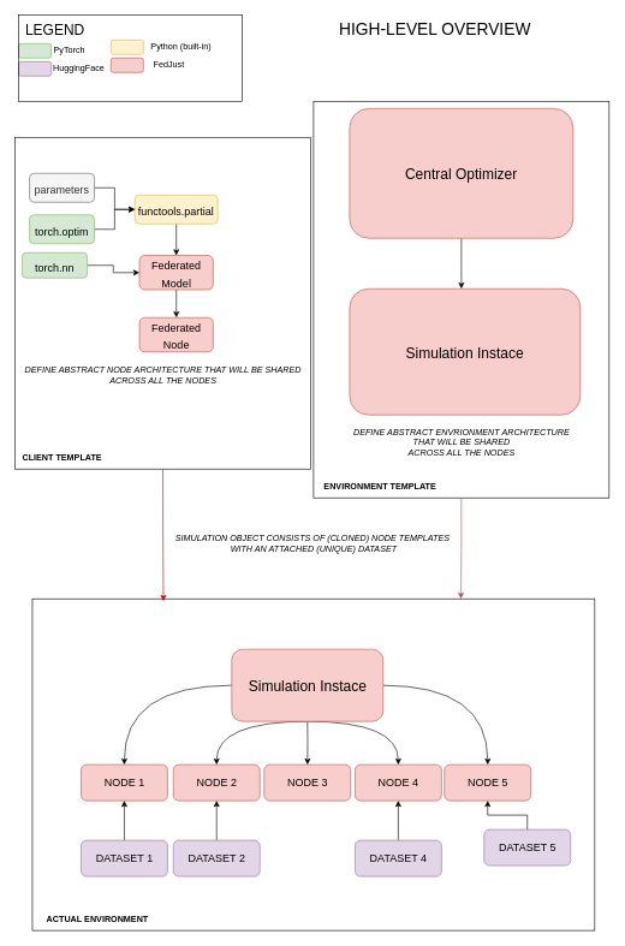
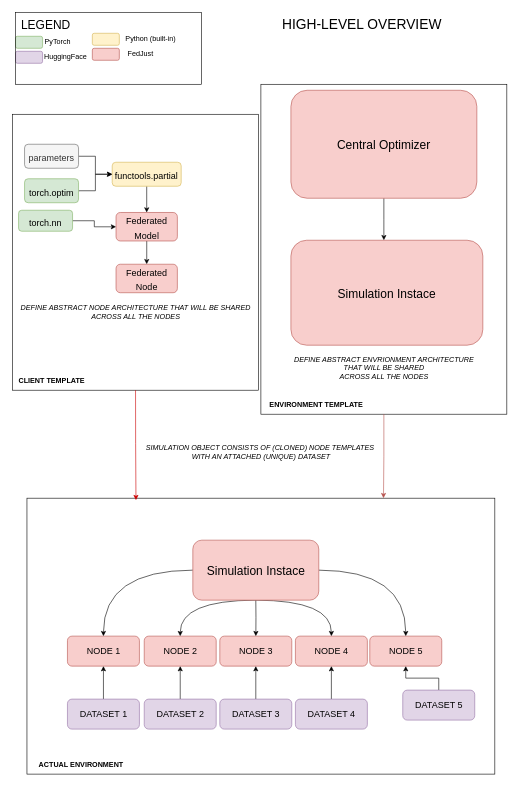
  <mxCell id="0" />
  <mxCell id="1" parent="0" />
  <mxCell id="2" value="LEGEND" style="text;html=1;align=center;verticalAlign=middle;resizable=0;points=[];autosize=1;strokeColor=none;fillColor=none;fontSize=20;fontFamily=Helvetica;" parent="1" vertex="1"><mxGeometry width="110" height="40" as="geometry" x="20" y="20" /></mxCell>
  <mxCell id="3" value="" style="whiteSpace=wrap;html=1;hachureGap=4;fontFamily=Architects Daughter;fontSource=https%3A%2F%2Ffonts.googleapis.com%2Fcss%3Ffamily%3DArchitects%2BDaughter;fontSize=20;fillColor=#d5e8d4;strokeColor=#82b366;rounded=1;" parent="1" vertex="1"><mxGeometry x="25" y="60" width="45" height="20" as="geometry" /></mxCell>
  <mxCell id="4" value="PyTorch" style="text;html=1;align=center;verticalAlign=middle;resizable=0;points=[];autosize=1;strokeColor=none;fillColor=none;" parent="1" vertex="1"><mxGeometry x="60" y="55" width="70" height="30" as="geometry" /></mxCell>
  <mxCell id="5" value="" style="whiteSpace=wrap;html=1;hachureGap=4;fontFamily=Architects Daughter;fontSource=https%3A%2F%2Ffonts.googleapis.com%2Fcss%3Ffamily%3DArchitects%2BDaughter;fontSize=20;fillColor=#e1d5e7;strokeColor=#9673a6;rounded=1;" parent="1" vertex="1"><mxGeometry x="25" y="85" width="45" height="20" as="geometry" /></mxCell>
  <mxCell id="6" value="HuggingFace" style="text;html=1;align=center;verticalAlign=middle;resizable=0;points=[];autosize=1;strokeColor=none;fillColor=none;" parent="1" vertex="1"><mxGeometry x="63" y="80" width="90" height="30" as="geometry" /></mxCell>
  <mxCell id="7" value="" style="whiteSpace=wrap;html=1;hachureGap=4;fontFamily=Architects Daughter;fontSource=https%3A%2F%2Ffonts.googleapis.com%2Fcss%3Ffamily%3DArchitects%2BDaughter;fontSize=20;fillColor=#fff2cc;strokeColor=#d6b656;rounded=1;" parent="1" vertex="1"><mxGeometry x="153" y="55" width="45" height="20" as="geometry" /></mxCell>
  <mxCell id="8" value="Python (built-in)" style="text;html=1;align=center;verticalAlign=middle;resizable=0;points=[];autosize=1;strokeColor=none;fillColor=none;" parent="1" vertex="1"><mxGeometry x="195" y="50" width="110" height="30" as="geometry" /></mxCell>
  <mxCell id="9" value="" style="whiteSpace=wrap;html=1;hachureGap=4;fontFamily=Architects Daughter;fontSource=https%3A%2F%2Ffonts.googleapis.com%2Fcss%3Ffamily%3DArchitects%2BDaughter;fontSize=20;fillColor=#f8cecc;strokeColor=#b85450;rounded=1;" parent="1" vertex="1"><mxGeometry x="153" y="80" width="45" height="20" as="geometry" /></mxCell>
  <mxCell id="10" value="FedJust" style="text;html=1;align=center;verticalAlign=middle;resizable=0;points=[];autosize=1;strokeColor=none;fillColor=none;" parent="1" vertex="1"><mxGeometry x="198" y="75" width="70" height="30" as="geometry" /></mxCell>
  <mxCell id="11" value="" style="rounded=0;whiteSpace=wrap;html=1;fillColor=none;" parent="1" vertex="1"><mxGeometry x="25" width="310" height="120" as="geometry" y="20" /></mxCell>
  <mxCell id="12" value="HIGH-LEVEL OVERVIEW" style="text;html=1;align=center;verticalAlign=middle;resizable=0;points=[];autosize=1;strokeColor=none;fillColor=none;fontSize=23;" parent="1" vertex="1"><mxGeometry x="457" width="290" height="40" as="geometry" y="20" /></mxCell>
  <mxCell id="13" style="edgeStyle=orthogonalEdgeStyle;rounded=0;orthogonalLoop=1;jettySize=auto;html=1;entryX=0.5;entryY=0;entryDx=0;entryDy=0;" edge="1" parent="1" source="14" target="28"><mxGeometry relative="1" as="geometry" /></mxCell>
  <mxCell id="14" value="&lt;font style=&quot;font-size: 15px;&quot; face=&quot;Helvetica&quot;&gt;Federated Model&lt;/font&gt;" style="rounded=1;whiteSpace=wrap;html=1;hachureGap=4;fontFamily=Architects Daughter;fontSource=https%3A%2F%2Ffonts.googleapis.com%2Fcss%3Ffamily%3DArchitects%2BDaughter;fontSize=20;fillColor=#f8cecc;strokeColor=#b85450;" vertex="1" parent="1"><mxGeometry x="192.5" y="353.75" width="102.25" height="47.5" as="geometry" /></mxCell>
  <mxCell id="15" style="edgeStyle=orthogonalEdgeStyle;rounded=0;orthogonalLoop=1;jettySize=auto;html=1;entryX=0.5;entryY=0;entryDx=0;entryDy=0;" edge="1" parent="1" source="16" target="14"><mxGeometry relative="1" as="geometry" /></mxCell>
  <mxCell id="16" value="&lt;font style=&quot;font-size: 15px;&quot; face=&quot;Helvetica&quot;&gt;functools.partial&lt;/font&gt;" style="rounded=1;whiteSpace=wrap;html=1;hachureGap=4;fontFamily=Architects Daughter;fontSource=https%3A%2F%2Ffonts.googleapis.com%2Fcss%3Ffamily%3DArchitects%2BDaughter;fontSize=20;fillColor=#fff2cc;strokeColor=#d6b656;" vertex="1" parent="1"><mxGeometry x="186.13" y="270" width="115" height="40" as="geometry" /></mxCell>
  <mxCell id="17" style="edgeStyle=orthogonalEdgeStyle;rounded=0;orthogonalLoop=1;jettySize=auto;html=1;entryX=0;entryY=0.5;entryDx=0;entryDy=0;" edge="1" parent="1" source="18" target="16"><mxGeometry relative="1" as="geometry" /></mxCell>
  <mxCell id="18" value="&lt;font style=&quot;font-size: 15px;&quot; face=&quot;Helvetica&quot;&gt;torch.optim&lt;/font&gt;" style="whiteSpace=wrap;html=1;hachureGap=4;fontFamily=Architects Daughter;fontSource=https%3A%2F%2Ffonts.googleapis.com%2Fcss%3Ffamily%3DArchitects%2BDaughter;fontSize=20;fillColor=#d5e8d4;strokeColor=#82b366;rounded=1;" vertex="1" parent="1"><mxGeometry x="40" y="297.5" width="90" height="40" as="geometry" /></mxCell>
  <mxCell id="19" style="edgeStyle=orthogonalEdgeStyle;rounded=0;orthogonalLoop=1;jettySize=auto;html=1;entryX=0;entryY=0.5;entryDx=0;entryDy=0;" edge="1" parent="1" source="20" target="16"><mxGeometry relative="1" as="geometry" /></mxCell>
  <mxCell id="20" value="&lt;font style=&quot;font-size: 15px;&quot; face=&quot;Helvetica&quot;&gt;parameters&lt;/font&gt;" style="whiteSpace=wrap;html=1;hachureGap=4;fontFamily=Architects Daughter;fontSource=https%3A%2F%2Ffonts.googleapis.com%2Fcss%3Ffamily%3DArchitects%2BDaughter;fontSize=20;fillColor=#f5f5f5;strokeColor=#666666;fontColor=#333333;rounded=1;" vertex="1" parent="1"><mxGeometry x="40" y="240" width="90" height="40" as="geometry" /></mxCell>
  <mxCell id="21" style="edgeStyle=orthogonalEdgeStyle;rounded=0;orthogonalLoop=1;jettySize=auto;html=1;" edge="1" parent="1" source="22" target="14"><mxGeometry relative="1" as="geometry" /></mxCell>
  <mxCell id="22" value="&lt;font style=&quot;font-size: 15px;&quot; face=&quot;Helvetica&quot;&gt;torch.nn&lt;/font&gt;" style="rounded=1;whiteSpace=wrap;html=1;hachureGap=4;fontFamily=Architects Daughter;fontSource=https%3A%2F%2Ffonts.googleapis.com%2Fcss%3Ffamily%3DArchitects%2BDaughter;fontSize=20;fillColor=#d5e8d4;strokeColor=#82b366;" vertex="1" parent="1"><mxGeometry x="30" y="350" width="90" height="35" as="geometry" /></mxCell>
  <mxCell id="23" value="&lt;font face=&quot;Helvetica&quot; style=&quot;font-size: 12px;&quot;&gt;&lt;span style=&quot;font-size: 12px;&quot;&gt;&lt;i style=&quot;font-size: 12px;&quot;&gt;DEFINE ABSTRACT NODE ARCHITECTURE THAT WILL BE SHARED&lt;br style=&quot;font-size: 12px;&quot;&gt;ACROSS ALL THE NODES&lt;br style=&quot;font-size: 12px;&quot;&gt;&lt;/i&gt;&lt;/span&gt;&lt;/font&gt;" style="text;html=1;align=center;verticalAlign=middle;resizable=0;points=[];autosize=1;strokeColor=none;fillColor=none;fontSize=12;fontFamily=Architects Daughter;" vertex="1" parent="1"><mxGeometry y="500" width="410" height="40" as="geometry" x="20" /></mxCell>
  <mxCell id="24" style="edgeStyle=orthogonalEdgeStyle;rounded=0;orthogonalLoop=1;jettySize=auto;html=1;" edge="1" parent="1" source="25"><mxGeometry relative="1" as="geometry"><mxPoint x="639" y="400" as="targetPoint" /></mxGeometry></mxCell>
  <mxCell id="25" value="&lt;font face=&quot;Helvetica&quot;&gt;Central Optimizer&lt;/font&gt;" style="rounded=1;whiteSpace=wrap;html=1;hachureGap=4;fontFamily=Architects Daughter;fontSource=https%3A%2F%2Ffonts.googleapis.com%2Fcss%3Ffamily%3DArchitects%2BDaughter;fontSize=20;fillColor=#f8cecc;strokeColor=#b85450;" vertex="1" parent="1"><mxGeometry x="484" y="150" width="310" height="180" as="geometry" /></mxCell>
  <mxCell id="26" value="&lt;font face=&quot;Helvetica&quot;&gt;Simulation Instace&lt;/font&gt;" style="rounded=1;whiteSpace=wrap;html=1;hachureGap=4;fontFamily=Architects Daughter;fontSource=https%3A%2F%2Ffonts.googleapis.com%2Fcss%3Ffamily%3DArchitects%2BDaughter;fontSize=20;fillColor=#f8cecc;strokeColor=#b85450;" vertex="1" parent="1"><mxGeometry x="484" y="400" width="320" height="175" as="geometry" /></mxCell>
  <mxCell id="27" value="&lt;font face=&quot;Helvetica&quot; style=&quot;font-size: 12px;&quot;&gt;&lt;span style=&quot;font-size: 12px;&quot;&gt;&lt;i style=&quot;font-size: 12px;&quot;&gt;DEFINE ABSTRACT ENVRIONMENT ARCHITECTURE &lt;br&gt;THAT WILL BE SHARED&lt;br style=&quot;font-size: 12px;&quot;&gt;ACROSS ALL THE NODES&lt;br style=&quot;font-size: 12px;&quot;&gt;&lt;/i&gt;&lt;/span&gt;&lt;/font&gt;" style="text;html=1;align=center;verticalAlign=middle;resizable=0;points=[];autosize=1;strokeColor=none;fillColor=none;fontSize=12;fontFamily=Architects Daughter;" vertex="1" parent="1"><mxGeometry x="479" y="582.5" width="320" height="60" as="geometry" /></mxCell>
  <mxCell id="28" value="&lt;font style=&quot;font-size: 15px;&quot; face=&quot;Helvetica&quot;&gt;Federated Node&lt;/font&gt;" style="rounded=1;whiteSpace=wrap;html=1;hachureGap=4;fontFamily=Architects Daughter;fontSource=https%3A%2F%2Ffonts.googleapis.com%2Fcss%3Ffamily%3DArchitects%2BDaughter;fontSize=20;fillColor=#f8cecc;strokeColor=#b85450;" vertex="1" parent="1"><mxGeometry x="192.5" y="440" width="102.25" height="47.5" as="geometry" /></mxCell>
  <mxCell id="29" value="" style="rounded=0;whiteSpace=wrap;html=1;labelBorderColor=default;labelBackgroundColor=none;fillColor=none;" vertex="1" parent="1"><mxGeometry y="190" width="410" height="460" as="geometry" x="20" /></mxCell>
  <mxCell id="30" value="CLIENT TEMPLATE" style="text;html=1;align=center;verticalAlign=middle;resizable=0;points=[];autosize=1;strokeColor=none;fillColor=none;fontStyle=1" vertex="1" parent="1"><mxGeometry y="620" width="130" height="30" as="geometry" x="20" /></mxCell>
  <mxCell id="31" value="" style="rounded=0;whiteSpace=wrap;html=1;labelBorderColor=default;labelBackgroundColor=none;fillColor=none;" vertex="1" parent="1"><mxGeometry x="434" y="140" width="410" height="550" as="geometry" /></mxCell>
  <mxCell id="32" value="ENVIRONMENT TEMPLATE" style="text;html=1;align=center;verticalAlign=middle;resizable=0;points=[];autosize=1;strokeColor=none;fillColor=none;fontStyle=1" vertex="1" parent="1"><mxGeometry x="435.5" y="660" width="180" height="30" as="geometry" /></mxCell>
  <mxCell id="33" value="&lt;font face=&quot;Helvetica&quot;&gt;&lt;span style=&quot;font-size: 12px;&quot;&gt;&lt;i&gt;&lt;br&gt;&lt;/i&gt;&lt;/span&gt;&lt;/font&gt;" style="text;html=1;align=center;verticalAlign=middle;resizable=0;points=[];autosize=1;strokeColor=none;fillColor=none;fontSize=20;fontFamily=Architects Daughter;" vertex="1" parent="1"><mxGeometry x="104.5" y="1150" width="20" height="40" as="geometry" /></mxCell>
  <mxCell id="34" value="&lt;font face=&quot;Helvetica&quot; style=&quot;font-size: 15px;&quot;&gt;NODE 2&lt;/font&gt;" style="rounded=1;whiteSpace=wrap;html=1;hachureGap=4;fontFamily=Architects Daughter;fontSource=https%3A%2F%2Ffonts.googleapis.com%2Fcss%3Ffamily%3DArchitects%2BDaughter;fontSize=15;fillColor=#f8cecc;strokeColor=#b85450;" vertex="1" parent="1"><mxGeometry x="239.5" y="1060" width="120" height="50" as="geometry" /></mxCell>
  <mxCell id="35" value="&lt;font face=&quot;Helvetica&quot; style=&quot;font-size: 15px;&quot;&gt;NODE 5&lt;/font&gt;" style="rounded=1;whiteSpace=wrap;html=1;hachureGap=4;fontFamily=Architects Daughter;fontSource=https%3A%2F%2Ffonts.googleapis.com%2Fcss%3Ffamily%3DArchitects%2BDaughter;fontSize=15;fillColor=#f8cecc;strokeColor=#b85450;" vertex="1" parent="1"><mxGeometry x="615.5" y="1060" width="120" height="50" as="geometry" /></mxCell>
  <mxCell id="36" value="&lt;font face=&quot;Helvetica&quot; style=&quot;font-size: 15px;&quot;&gt;NODE 4&lt;/font&gt;" style="rounded=1;whiteSpace=wrap;html=1;hachureGap=4;fontFamily=Architects Daughter;fontSource=https%3A%2F%2Ffonts.googleapis.com%2Fcss%3Ffamily%3DArchitects%2BDaughter;fontSize=15;fillColor=#f8cecc;strokeColor=#b85450;" vertex="1" parent="1"><mxGeometry x="491.5" y="1060" width="120" height="50" as="geometry" /></mxCell>
  <mxCell id="37" value="&lt;font face=&quot;Helvetica&quot; style=&quot;font-size: 15px;&quot;&gt;NODE 1&lt;/font&gt;" style="rounded=1;whiteSpace=wrap;html=1;hachureGap=4;fontFamily=Architects Daughter;fontSource=https%3A%2F%2Ffonts.googleapis.com%2Fcss%3Ffamily%3DArchitects%2BDaughter;fontSize=15;fillColor=#f8cecc;strokeColor=#b85450;" vertex="1" parent="1"><mxGeometry x="111.5" y="1060" width="120" height="50" as="geometry" /></mxCell>
  <mxCell id="38" value="&lt;font face=&quot;Helvetica&quot; style=&quot;font-size: 15px;&quot;&gt;NODE 3&lt;/font&gt;" style="rounded=1;whiteSpace=wrap;html=1;hachureGap=4;fontFamily=Architects Daughter;fontSource=https%3A%2F%2Ffonts.googleapis.com%2Fcss%3Ffamily%3DArchitects%2BDaughter;fontSize=15;fillColor=#f8cecc;strokeColor=#b85450;" vertex="1" parent="1"><mxGeometry x="365.5" y="1060" width="120" height="50" as="geometry" /></mxCell>
  <mxCell id="39" style="edgeStyle=orthogonalEdgeStyle;rounded=0;orthogonalLoop=1;jettySize=auto;html=1;entryX=0.5;entryY=1;entryDx=0;entryDy=0;" edge="1" parent="1" source="40" target="37"><mxGeometry relative="1" as="geometry" /></mxCell>
  <mxCell id="40" value="&lt;font face=&quot;Helvetica&quot; style=&quot;font-size: 15px;&quot;&gt;DATASET 1&lt;/font&gt;" style="rounded=1;whiteSpace=wrap;html=1;hachureGap=4;fontFamily=Architects Daughter;fontSource=https%3A%2F%2Ffonts.googleapis.com%2Fcss%3Ffamily%3DArchitects%2BDaughter;fontSize=15;fillColor=#e1d5e7;strokeColor=#9673a6;" vertex="1" parent="1"><mxGeometry x="111.5" y="1165" width="120" height="50" as="geometry" /></mxCell>
  <mxCell id="41" style="edgeStyle=orthogonalEdgeStyle;rounded=0;orthogonalLoop=1;jettySize=auto;html=1;entryX=0.5;entryY=1;entryDx=0;entryDy=0;" edge="1" parent="1" source="42" target="34"><mxGeometry relative="1" as="geometry" /></mxCell>
  <mxCell id="42" value="&lt;font face=&quot;Helvetica&quot; style=&quot;font-size: 15px;&quot;&gt;DATASET 2&lt;/font&gt;" style="rounded=1;whiteSpace=wrap;html=1;hachureGap=4;fontFamily=Architects Daughter;fontSource=https%3A%2F%2Ffonts.googleapis.com%2Fcss%3Ffamily%3DArchitects%2BDaughter;fontSize=15;fillColor=#e1d5e7;strokeColor=#9673a6;" vertex="1" parent="1"><mxGeometry x="239.5" y="1165" width="120" height="50" as="geometry" /></mxCell>
+ <mxCell id="43" value="" style="edgeStyle=orthogonalEdgeStyle;rounded=0;orthogonalLoop=1;jettySize=auto;html=1;" edge="1" parent="1" source="44" target="38"><mxGeometry relative="1" as="geometry" /></mxCell>
+ <mxCell id="44" value="&lt;font face=&quot;Helvetica&quot; style=&quot;font-size: 15px;&quot;&gt;DATASET 3&lt;/font&gt;" style="rounded=1;whiteSpace=wrap;html=1;hachureGap=4;fontFamily=Architects Daughter;fontSource=https%3A%2F%2Ffonts.googleapis.com%2Fcss%3Ffamily%3DArchitects%2BDaughter;fontSize=15;fillColor=#e1d5e7;strokeColor=#9673a6;" vertex="1" parent="1"><mxGeometry x="365.5" y="1165" width="120" height="50" as="geometry" /></mxCell>
  <mxCell id="45" style="edgeStyle=orthogonalEdgeStyle;rounded=0;orthogonalLoop=1;jettySize=auto;html=1;entryX=0.5;entryY=1;entryDx=0;entryDy=0;" edge="1" parent="1" source="46" target="36"><mxGeometry relative="1" as="geometry" /></mxCell>
  <mxCell id="46" value="&lt;font face=&quot;Helvetica&quot; style=&quot;font-size: 15px;&quot;&gt;DATASET 4&lt;/font&gt;" style="rounded=1;whiteSpace=wrap;html=1;hachureGap=4;fontFamily=Architects Daughter;fontSource=https%3A%2F%2Ffonts.googleapis.com%2Fcss%3Ffamily%3DArchitects%2BDaughter;fontSize=15;fillColor=#e1d5e7;strokeColor=#9673a6;" vertex="1" parent="1"><mxGeometry x="491.5" y="1165" width="120" height="50" as="geometry" /></mxCell>
  <mxCell id="47" value="" style="edgeStyle=orthogonalEdgeStyle;rounded=0;orthogonalLoop=1;jettySize=auto;html=1;" edge="1" parent="1" source="48" target="35"><mxGeometry relative="1" as="geometry" /></mxCell>
  <mxCell id="48" value="&lt;font face=&quot;Helvetica&quot; style=&quot;font-size: 15px;&quot;&gt;DATASET 5&lt;/font&gt;" style="rounded=1;whiteSpace=wrap;html=1;hachureGap=4;fontFamily=Architects Daughter;fontSource=https%3A%2F%2Ffonts.googleapis.com%2Fcss%3Ffamily%3DArchitects%2BDaughter;fontSize=15;fillColor=#e1d5e7;strokeColor=#9673a6;" vertex="1" parent="1"><mxGeometry x="670.5" y="1150" width="120" height="50" as="geometry" /></mxCell>
  <mxCell id="49" style="edgeStyle=orthogonalEdgeStyle;rounded=0;orthogonalLoop=1;jettySize=auto;html=1;entryX=0.5;entryY=0;entryDx=0;entryDy=0;curved=1;" edge="1" parent="1" target="37"><mxGeometry relative="1" as="geometry"><mxPoint x="320.5" y="950" as="sourcePoint" /></mxGeometry></mxCell>
  <mxCell id="50" style="edgeStyle=orthogonalEdgeStyle;rounded=0;orthogonalLoop=1;jettySize=auto;html=1;curved=1;" edge="1" parent="1" target="38"><mxGeometry relative="1" as="geometry"><mxPoint x="425.5" y="1000" as="sourcePoint" /></mxGeometry></mxCell>
  <mxCell id="51" style="edgeStyle=orthogonalEdgeStyle;rounded=0;orthogonalLoop=1;jettySize=auto;html=1;curved=1;" edge="1" parent="1" target="34"><mxGeometry relative="1" as="geometry"><mxPoint x="425.5" y="1000" as="sourcePoint" /></mxGeometry></mxCell>
  <mxCell id="52" style="edgeStyle=orthogonalEdgeStyle;rounded=0;orthogonalLoop=1;jettySize=auto;html=1;curved=1;" edge="1" parent="1" target="36"><mxGeometry relative="1" as="geometry"><mxPoint x="425.5" y="1000" as="sourcePoint" /></mxGeometry></mxCell>
  <mxCell id="53" style="edgeStyle=orthogonalEdgeStyle;rounded=0;orthogonalLoop=1;jettySize=auto;html=1;curved=1;" edge="1" parent="1" target="35"><mxGeometry relative="1" as="geometry"><mxPoint x="530.5" y="950" as="sourcePoint" /></mxGeometry></mxCell>
  <mxCell id="54" value="&lt;font face=&quot;Helvetica&quot;&gt;Simulation Instace&lt;/font&gt;" style="rounded=1;whiteSpace=wrap;html=1;hachureGap=4;fontFamily=Architects Daughter;fontSource=https%3A%2F%2Ffonts.googleapis.com%2Fcss%3Ffamily%3DArchitects%2BDaughter;fontSize=20;fillColor=#f8cecc;strokeColor=#b85450;" vertex="1" parent="1"><mxGeometry x="320.5" y="900" width="210" height="100" as="geometry" /></mxCell>
  <mxCell id="55" value="" style="rounded=0;whiteSpace=wrap;html=1;labelBorderColor=default;labelBackgroundColor=none;fillColor=none;" vertex="1" parent="1"><mxGeometry x="44" y="830" width="780" height="460" as="geometry" /></mxCell>
  <mxCell id="56" value="ACTUAL ENVIRONMENT" style="text;html=1;align=center;verticalAlign=middle;resizable=0;points=[];autosize=1;strokeColor=none;fillColor=none;fontStyle=1" vertex="1" parent="1"><mxGeometry x="54" y="1260" width="160" height="30" as="geometry" /></mxCell>
  <mxCell id="57" style="edgeStyle=orthogonalEdgeStyle;rounded=0;orthogonalLoop=1;jettySize=auto;html=1;entryX=0.233;entryY=0.007;entryDx=0;entryDy=0;entryPerimeter=0;curved=1;strokeColor=#CC0000;" edge="1" parent="1" source="29" target="55"><mxGeometry relative="1" as="geometry" /></mxCell>
  <mxCell id="58" style="edgeStyle=orthogonalEdgeStyle;rounded=0;orthogonalLoop=1;jettySize=auto;html=1;entryX=0.762;entryY=0;entryDx=0;entryDy=0;entryPerimeter=0;fillColor=#f8cecc;strokeColor=#b85450;" edge="1" parent="1" source="31" target="55"><mxGeometry relative="1" as="geometry" /></mxCell>
  <mxCell id="59" value="&lt;i&gt;SIMULATION OBJECT CONSISTS OF (CLONED) NODE TEMPLATES&amp;nbsp;&lt;br&gt;WITH AN ATTACHED (UNIQUE) DATASET&lt;br&gt;&lt;/i&gt;" style="text;html=1;align=center;verticalAlign=middle;resizable=0;points=[];autosize=1;strokeColor=none;fillColor=none;" vertex="1" parent="1"><mxGeometry x="229" y="733" width="410" height="40" as="geometry" /></mxCell>
